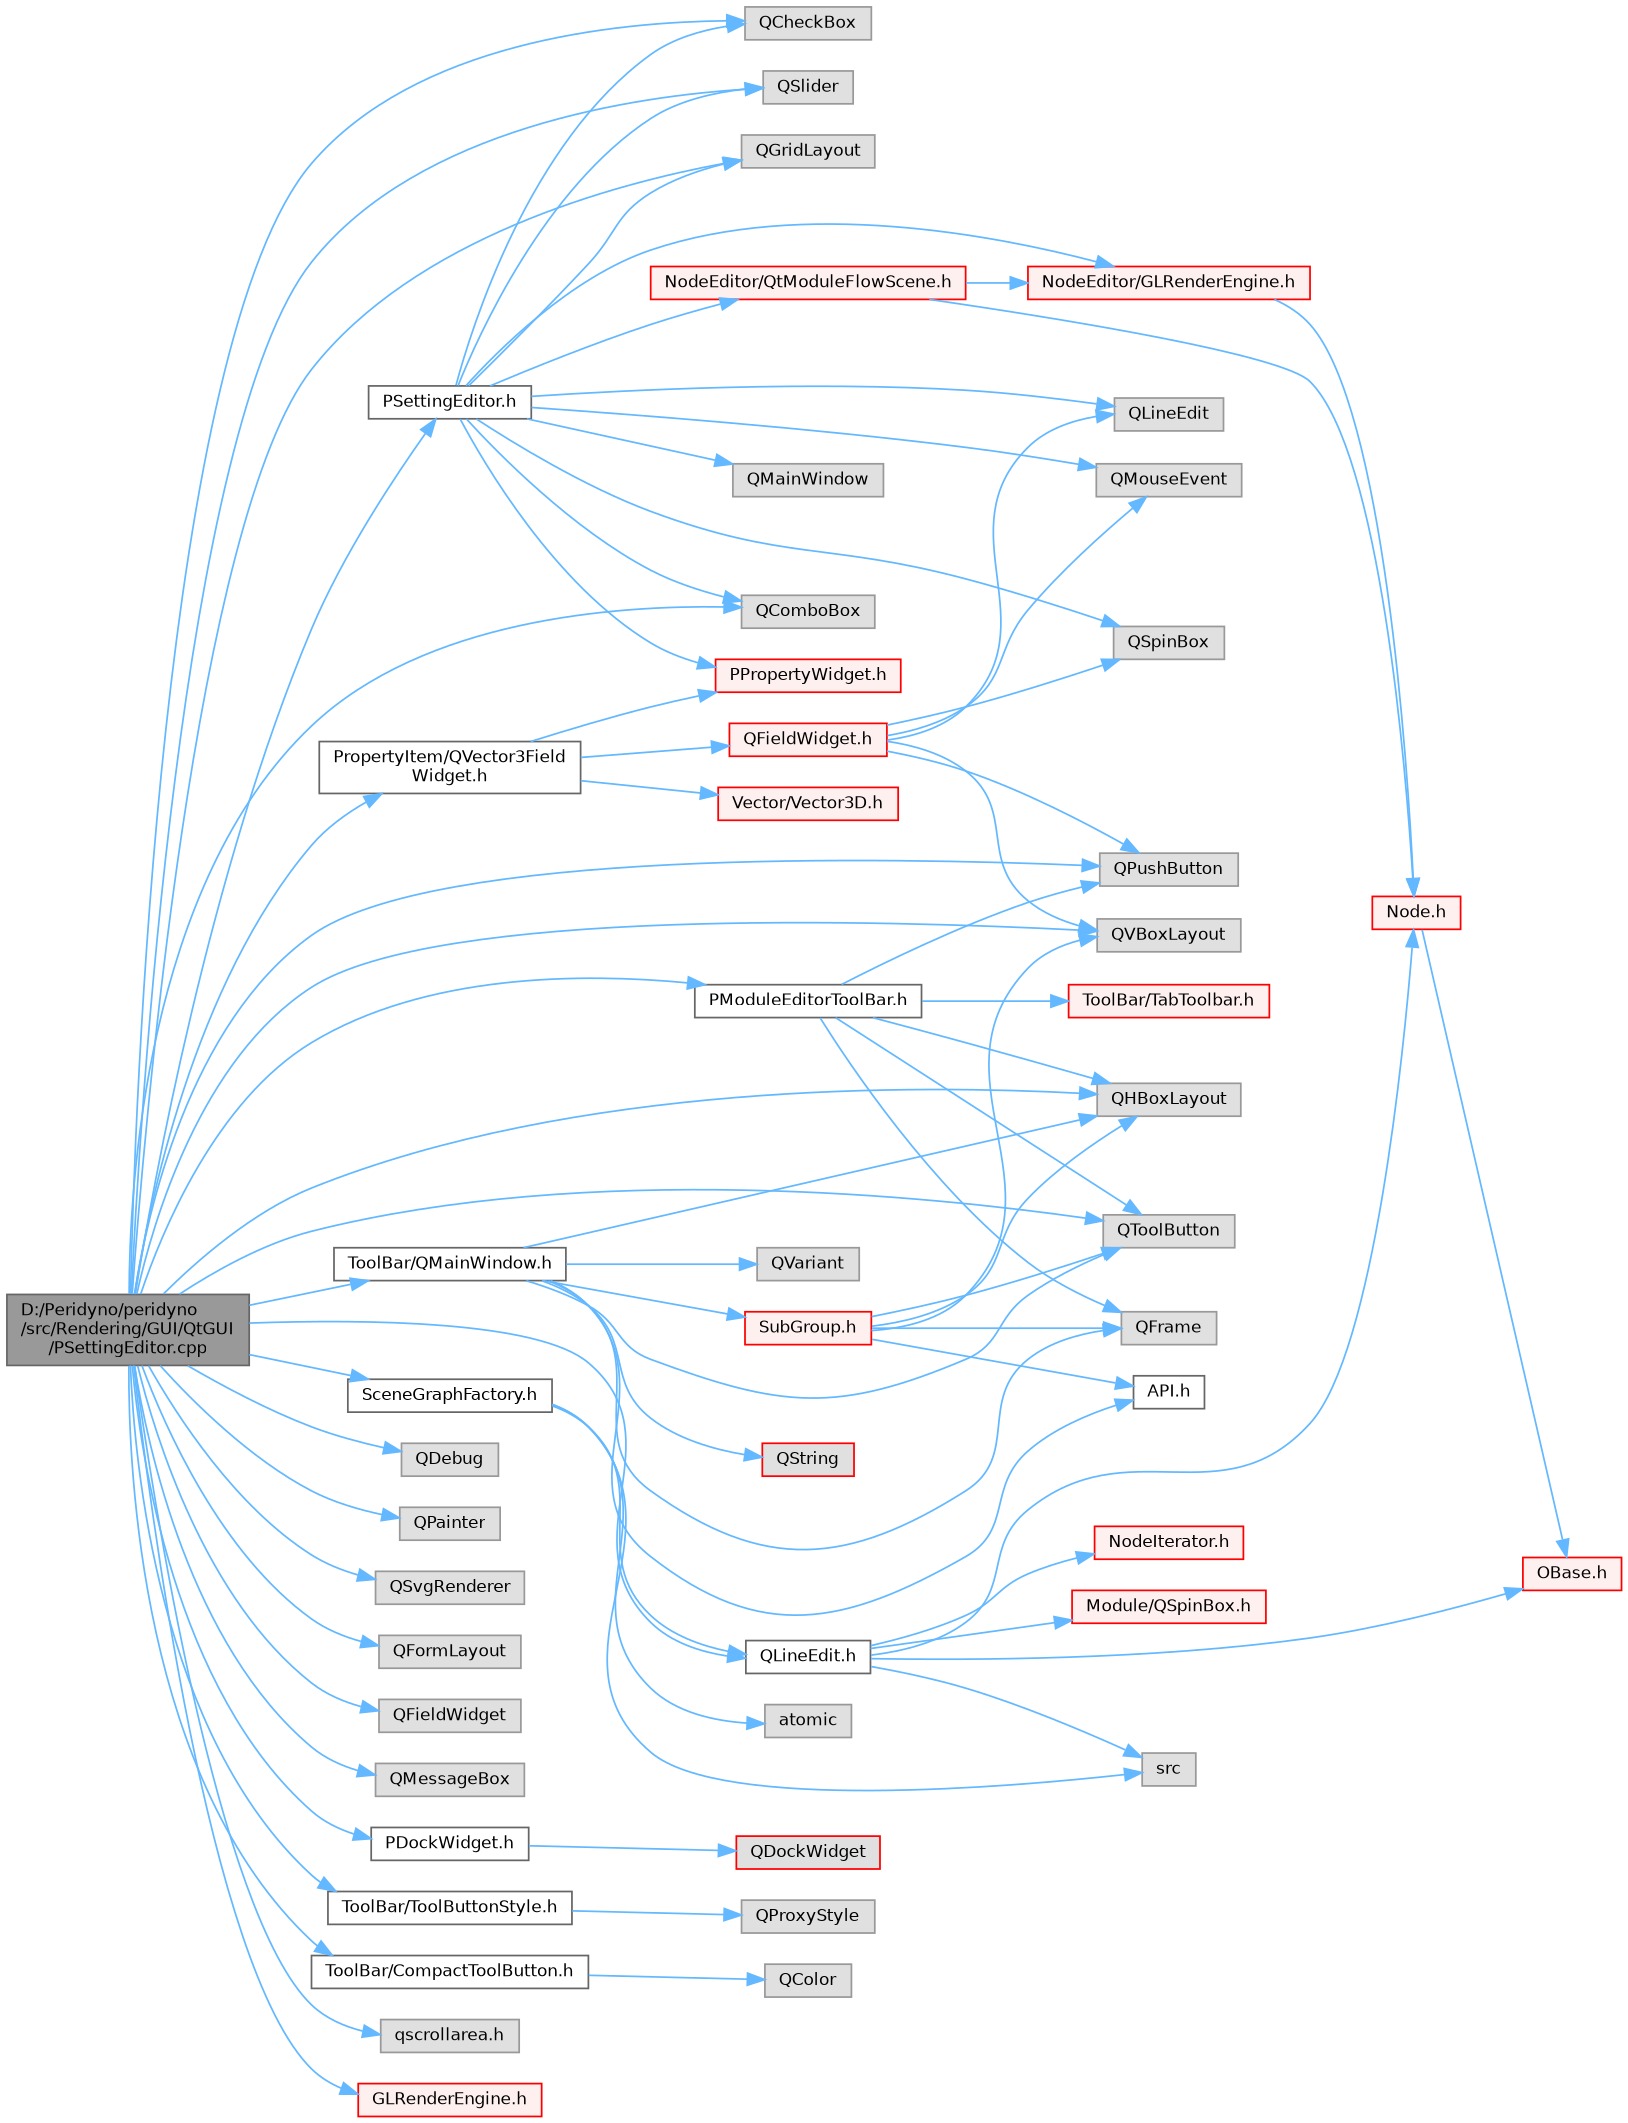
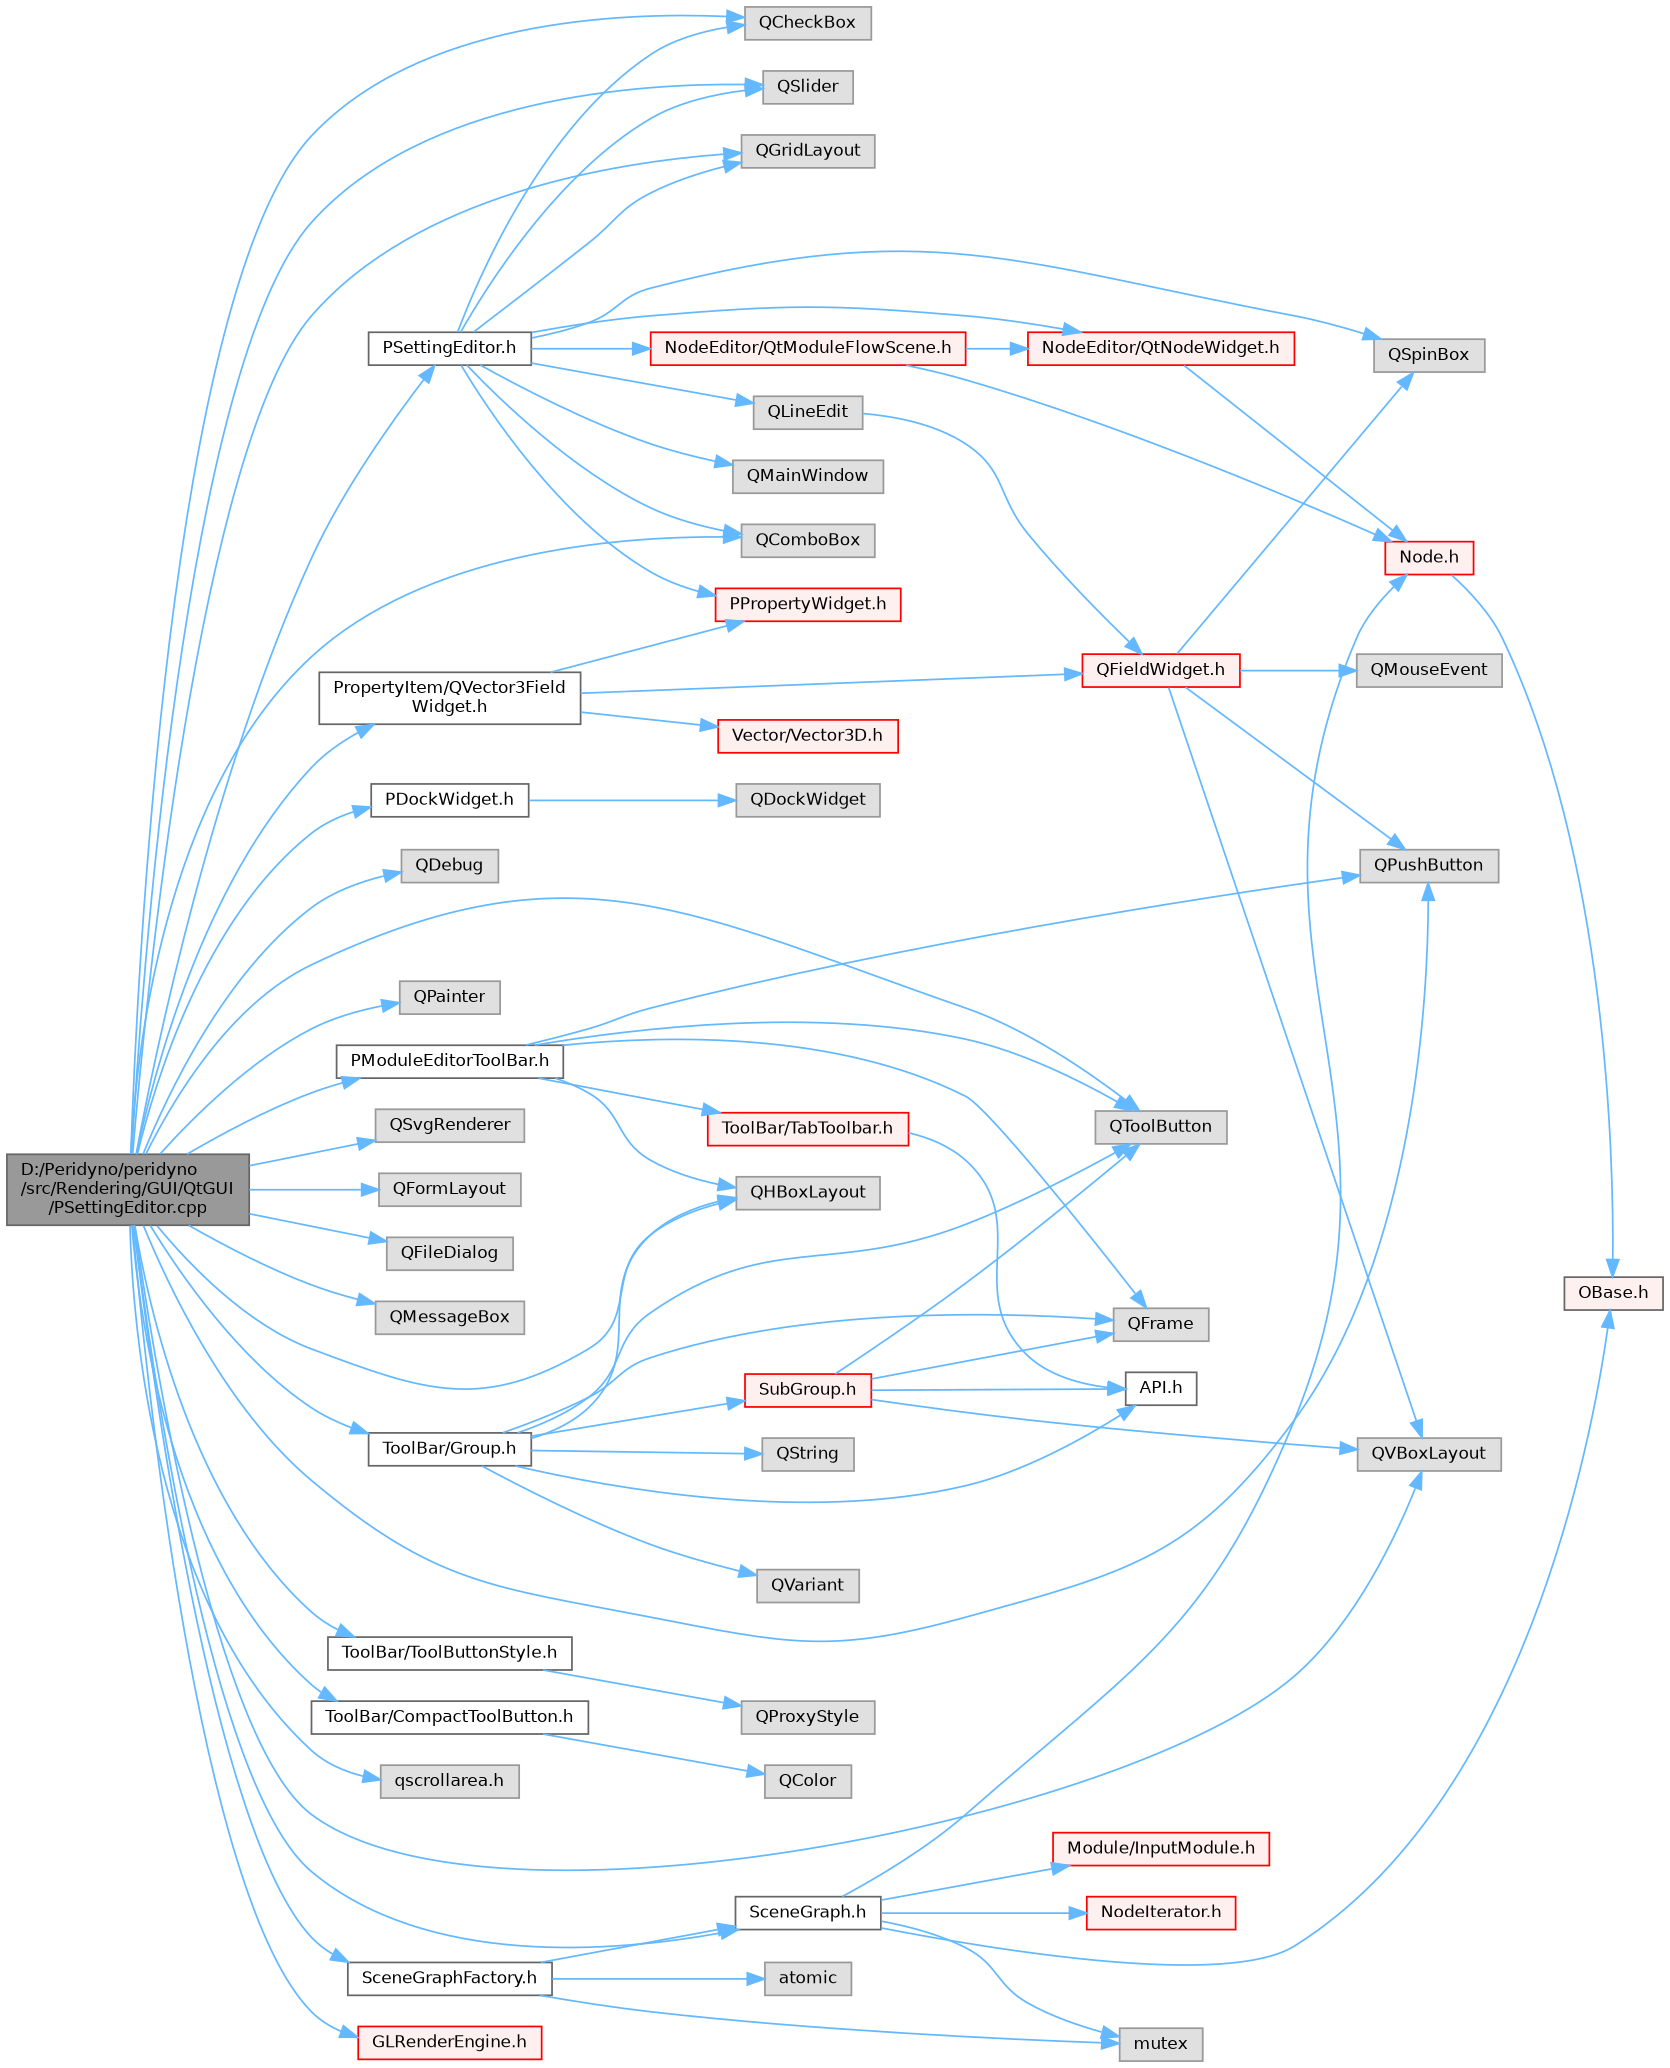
  digraph {
    rankdir=LR
    node [color=grey60 fillcolor="#E0E0E0" fontname=Helvetica fontsize=10 shape=box style=filled]
    edge [color=steelblue1 fontname=Helvetica fontsize=10 labelfontname=Helvetica labelfontsize=10 style=solid]
    n1 [color=gray40 fillcolor=grey60 fontcolor=black height=0.2 label="D:/Peridyno/peridyno\l/src/Rendering/GUI/QtGUI\l/PSettingEditor.cpp" width=0.4]
    n2 [color=grey40 fillcolor=white height=0.2 label="PSettingEditor.h" width=0.4]
    n3 [height=0.2 label=QCheckBox width=0.4]
    n4 [height=0.2 label=QSlider width=0.4]
    n5 [height=0.2 label=QPushButton width=0.4]
    n6 [height=0.2 label=QGridLayout width=0.4]
    n7 [height=0.2 label=QComboBox width=0.4]
    n8 [height=0.2 label=QHBoxLayout width=0.4]
    n9 [height=0.2 label=QDebug width=0.4]
    n10 [height=0.2 label=QVBoxLayout width=0.4]
    n11 [height=0.2 label=QPainter width=0.4]
    n12 [height=0.2 label=QToolButton width=0.4]
    n13 [height=0.2 label=QSvgRenderer width=0.4]
    n14 [height=0.2 label=QFormLayout width=0.4]
-   n15 [height=0.2 label=QFieldWidget width=0.4]
+   n15 [height=0.2 label=QFileDialog width=0.4]
    n16 [height=0.2 label=QMessageBox width=0.4]
    n17 [color=grey40 fillcolor=white height=0.2 label="PDockWidget.h" width=0.4]
    n18 [color=grey40 fillcolor=white height=0.2 label="PModuleEditorToolBar.h" width=0.4]
-   n19 [color=grey40 fillcolor=white height=0.2 label="ToolBar/QMainWindow.h" width=0.4]
+   n19 [color=grey40 fillcolor=white height=0.2 label="ToolBar/Group.h" width=0.4]
    n20 [color=grey40 fillcolor=white height=0.2 label="ToolBar/ToolButtonStyle.h" width=0.4]
    n21 [color=grey40 fillcolor=white height=0.2 label="ToolBar/CompactToolButton.h" width=0.4]
    n22 [height=0.2 label="qscrollarea.h" width=0.4]
    n23 [color=grey40 fillcolor=white height=0.2 label="PropertyItem/QVector3Field\lWidget.h" width=0.4]
    n24 [color=grey40 fillcolor=white height=0.2 label="SceneGraphFactory.h" width=0.4]
-   n25 [color=grey40 fillcolor=white height=0.2 label="QLineEdit.h" width=0.4]
+   n25 [color=grey40 fillcolor=white height=0.2 label="SceneGraph.h" width=0.4]
    n26 [color=red fillcolor="#FFF0F0" height=0.2 label="GLRenderEngine.h" width=0.4]
    n27 [height=0.2 label=QMainWindow width=0.4]
    n28 [height=0.2 label=QMouseEvent width=0.4]
    n29 [height=0.2 label=QSpinBox width=0.4]
    n30 [height=0.2 label=QLineEdit width=0.4]
-   n31 [color=red fillcolor="#FFF0F0" height=0.2 label="NodeEditor/GLRenderEngine.h" width=0.4]
+   n31 [color=red fillcolor="#FFF0F0" height=0.2 label="NodeEditor/QtNodeWidget.h" width=0.4]
    n32 [color=red fillcolor="#FFF0F0" height=0.2 label="NodeEditor/QtModuleFlowScene.h" width=0.4]
    n33 [color=red fillcolor="#FFF0F0" height=0.2 label="PPropertyWidget.h" width=0.4]
-   n34 [color=red height=0.2 label=QDockWidget width=0.4]
+   n34 [height=0.2 label=QDockWidget width=0.4]
    n35 [color=red fillcolor="#FFF0F0" height=0.2 label="ToolBar/TabToolbar.h" width=0.4]
    n36 [height=0.2 label=QFrame width=0.4]
    n37 [color=grey40 fillcolor=white height=0.2 label="API.h" width=0.4]
-   n38 [color=red height=0.2 label=QString width=0.4]
+   n38 [height=0.2 label=QString width=0.4]
    n39 [height=0.2 label=QVariant width=0.4]
    n40 [color=red fillcolor="#FFF0F0" height=0.2 label="SubGroup.h" width=0.4]
    n41 [height=0.2 label=QProxyStyle width=0.4]
    n42 [height=0.2 label=QColor width=0.4]
    n43 [color=red fillcolor="#FFF0F0" height=0.2 label="QFieldWidget.h" width=0.4]
    n44 [color=red fillcolor="#FFF0F0" height=0.2 label="Vector/Vector3D.h" width=0.4]
    n45 [height=0.2 label=atomic width=0.4]
-   n46 [height=0.2 label=src width=0.4]
+   n46 [height=0.2 label=mutex width=0.4]
    n47 [color=red fillcolor="#FFF0F0" height=0.2 label="Node.h" width=0.4]
-   n48 [color=red fillcolor="#FFF0F0" height=0.2 label="OBase.h" width=0.4]
+   n48 [color=grey40 fillcolor="#FFF0F0" height=0.2 label="OBase.h" width=0.4]
    n49 [color=red fillcolor="#FFF0F0" height=0.2 label="NodeIterator.h" width=0.4]
-   n50 [color=red fillcolor="#FFF0F0" height=0.2 label="Module/QSpinBox.h" width=0.4]
+   n50 [color=red fillcolor="#FFF0F0" height=0.2 label="Module/InputModule.h" width=0.4]
    n1 -> n2
    n1 -> n3
    n1 -> n4
    n1 -> n5
    n1 -> n6
    n1 -> n7
    n1 -> n8
    n1 -> n9
    n1 -> n10
    n1 -> n11
    n1 -> n12
    n1 -> n13
    n1 -> n14
    n1 -> n15
    n1 -> n16
    n1 -> n17
    n1 -> n18
    n1 -> n19
    n1 -> n20
    n1 -> n21
    n1 -> n22
    n1 -> n23
    n1 -> n24
    n1 -> n25
    n1 -> n26
    n2 -> n3
    n2 -> n4
    n2 -> n6
    n2 -> n7
    n2 -> n27
-   n2 -> n28
    n2 -> n29
    n2 -> n30
    n2 -> n31
    n2 -> n32
    n2 -> n33
    n17 -> n34
    n18 -> n5
    n18 -> n8
    n18 -> n12
    n18 -> n35
    n18 -> n36
    n19 -> n8
    n19 -> n12
    n19 -> n36
    n19 -> n37
    n19 -> n38
    n19 -> n39
    n19 -> n40
    n20 -> n41
    n21 -> n42
    n23 -> n33
    n23 -> n43
    n23 -> n44
    n24 -> n25
    n24 -> n45
    n24 -> n46
    n25 -> n46
    n25 -> n47
    n25 -> n48
    n25 -> n49
    n25 -> n50
    n31 -> n47
    n32 -> n31
    n32 -> n47
-   n40 -> n8
+   n35 -> n37
    n40 -> n10
    n40 -> n12
    n40 -> n36
    n40 -> n37
    n43 -> n5
    n43 -> n10
    n43 -> n28
    n43 -> n29
-   n43 -> n30
+   n30 -> n43
    n47 -> n48
  }
